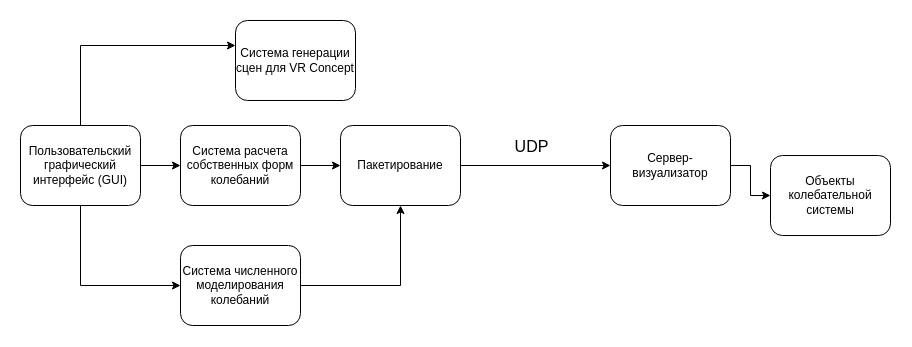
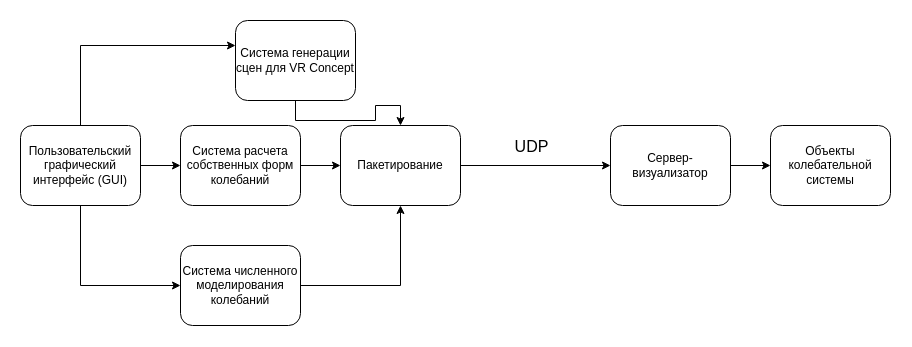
  <mxCell id="0" />
  <mxCell id="1" parent="0" />
  <mxCell id="2" style="edgeStyle=orthogonalEdgeStyle;rounded=0;orthogonalLoop=1;jettySize=auto;html=1;" edge="1" parent="1" source="5" target="7"><mxGeometry relative="1" as="geometry"><Array as="points"><mxPoint y="45" x="80" /></Array></mxGeometry></mxCell>
  <mxCell id="3" style="edgeStyle=orthogonalEdgeStyle;rounded=0;orthogonalLoop=1;jettySize=auto;html=1;" edge="1" parent="1" source="5" target="9"><mxGeometry relative="1" as="geometry" /></mxCell>
  <mxCell id="4" style="edgeStyle=orthogonalEdgeStyle;rounded=0;orthogonalLoop=1;jettySize=auto;html=1;" edge="1" parent="1" source="5" target="11"><mxGeometry relative="1" as="geometry"><Array as="points"><mxPoint y="285" x="80" /></Array></mxGeometry></mxCell>
  <mxCell id="5" value="Пользовательский графический интерфейс (GUI)" style="rounded=1;whiteSpace=wrap;html=1;" vertex="1" parent="1"><mxGeometry x="20" y="125" width="120" height="80" as="geometry" /></mxCell>
+ <mxCell id="6" style="edgeStyle=orthogonalEdgeStyle;rounded=0;orthogonalLoop=1;jettySize=auto;html=1;" edge="1" parent="1" source="7" target="14"><mxGeometry relative="1" as="geometry" /></mxCell>
  <mxCell id="7" value="Система генерации сцен для VR Concept" style="rounded=1;whiteSpace=wrap;html=1;" vertex="1" parent="1"><mxGeometry x="235" y="20" width="120" height="80" as="geometry" /></mxCell>
  <mxCell id="8" style="edgeStyle=orthogonalEdgeStyle;rounded=0;orthogonalLoop=1;jettySize=auto;html=1;" edge="1" parent="1" source="9" target="14"><mxGeometry relative="1" as="geometry" /></mxCell>
  <mxCell id="9" value="Система расчета собственных форм колебаний" style="rounded=1;whiteSpace=wrap;html=1;" vertex="1" parent="1"><mxGeometry x="180" y="125" width="120" height="80" as="geometry" /></mxCell>
  <mxCell id="10" style="edgeStyle=orthogonalEdgeStyle;rounded=0;orthogonalLoop=1;jettySize=auto;html=1;" edge="1" parent="1" source="11" target="14"><mxGeometry relative="1" as="geometry" /></mxCell>
  <mxCell id="11" value="Система численного моделирования колебаний" style="rounded=1;whiteSpace=wrap;html=1;" vertex="1" parent="1"><mxGeometry x="180" y="245" width="120" height="80" as="geometry" /></mxCell>
  <mxCell id="12" style="edgeStyle=orthogonalEdgeStyle;rounded=0;orthogonalLoop=1;jettySize=auto;html=1;" edge="1" parent="1" source="14" target="16"><mxGeometry relative="1" as="geometry" /></mxCell>
  <mxCell id="13" value="&lt;font style=&quot;font-size: 16px;&quot;&gt;UDP&lt;/font&gt;" style="edgeLabel;html=1;align=center;verticalAlign=middle;resizable=0;points=[];" vertex="1" connectable="0" parent="12"><mxGeometry x="-0.138" y="-3" relative="1" as="geometry"><mxPoint x="5" y="-23" as="offset" /></mxGeometry></mxCell>
  <mxCell id="14" value="Пакетирование" style="rounded=1;whiteSpace=wrap;html=1;" vertex="1" parent="1"><mxGeometry x="340" y="125" width="120" height="80" as="geometry" /></mxCell>
  <mxCell id="15" style="edgeStyle=orthogonalEdgeStyle;rounded=0;orthogonalLoop=1;jettySize=auto;html=1;" edge="1" parent="1" source="16" target="17"><mxGeometry relative="1" as="geometry" /></mxCell>
  <mxCell id="16" value="Сервер-визуализатор" style="rounded=1;whiteSpace=wrap;html=1;" vertex="1" parent="1"><mxGeometry x="610" y="125" width="120" height="80" as="geometry" /></mxCell>
- <mxCell id="17" value="Объекты колебательной системы" style="rounded=1;whiteSpace=wrap;html=1;" vertex="1" parent="1"><mxGeometry x="770" y="155" width="120" height="80" as="geometry" /></mxCell>
+ <mxCell id="17" value="Объекты колебательной системы" style="rounded=1;whiteSpace=wrap;html=1;" vertex="1" parent="1"><mxGeometry x="770" y="125" width="120" height="80" as="geometry" /></mxCell>
